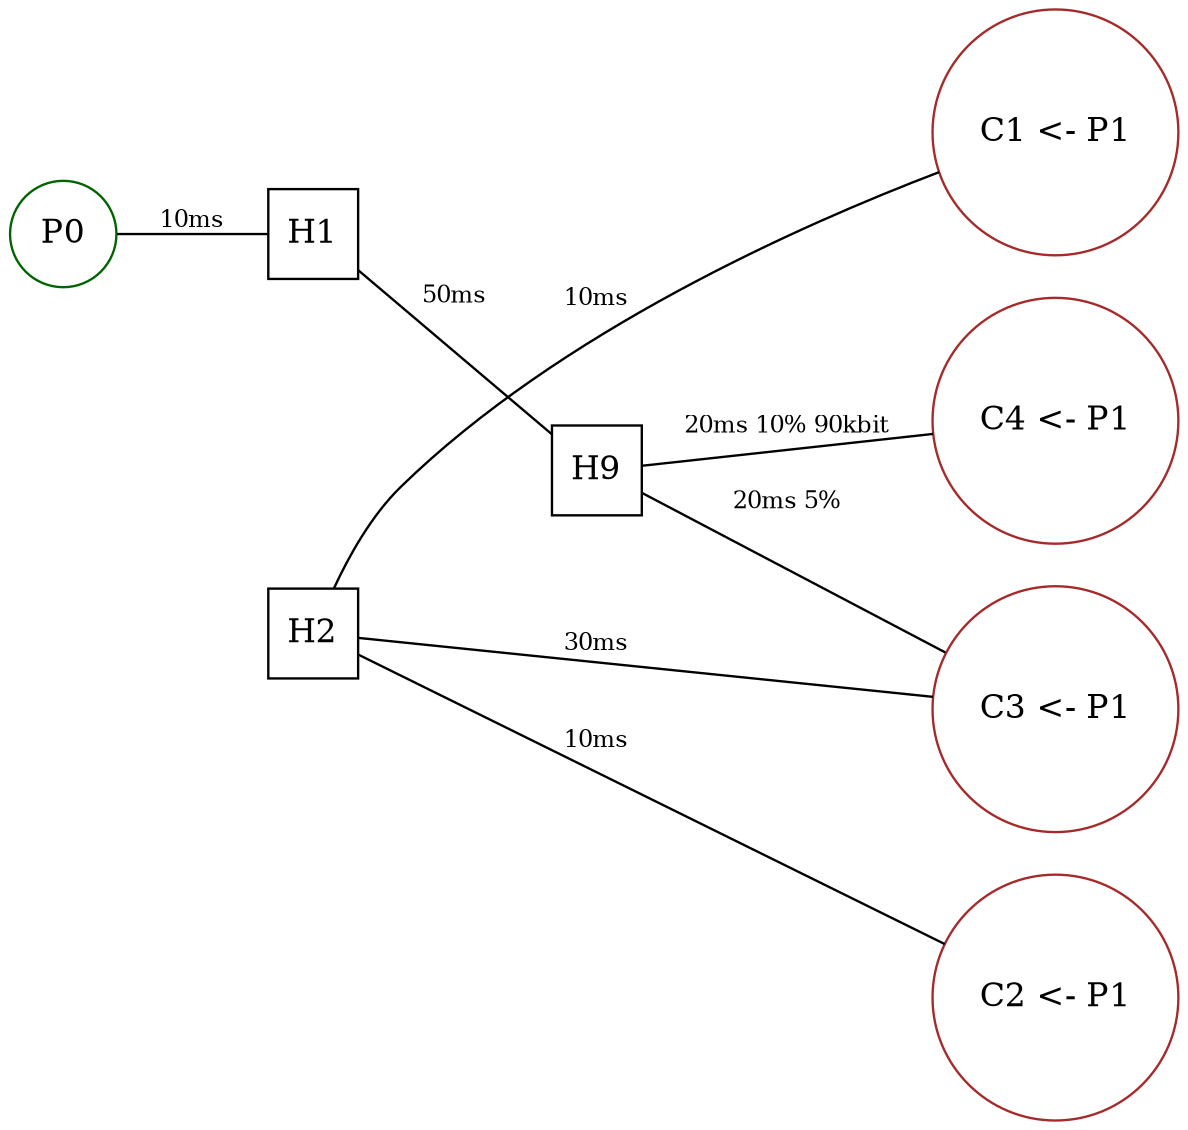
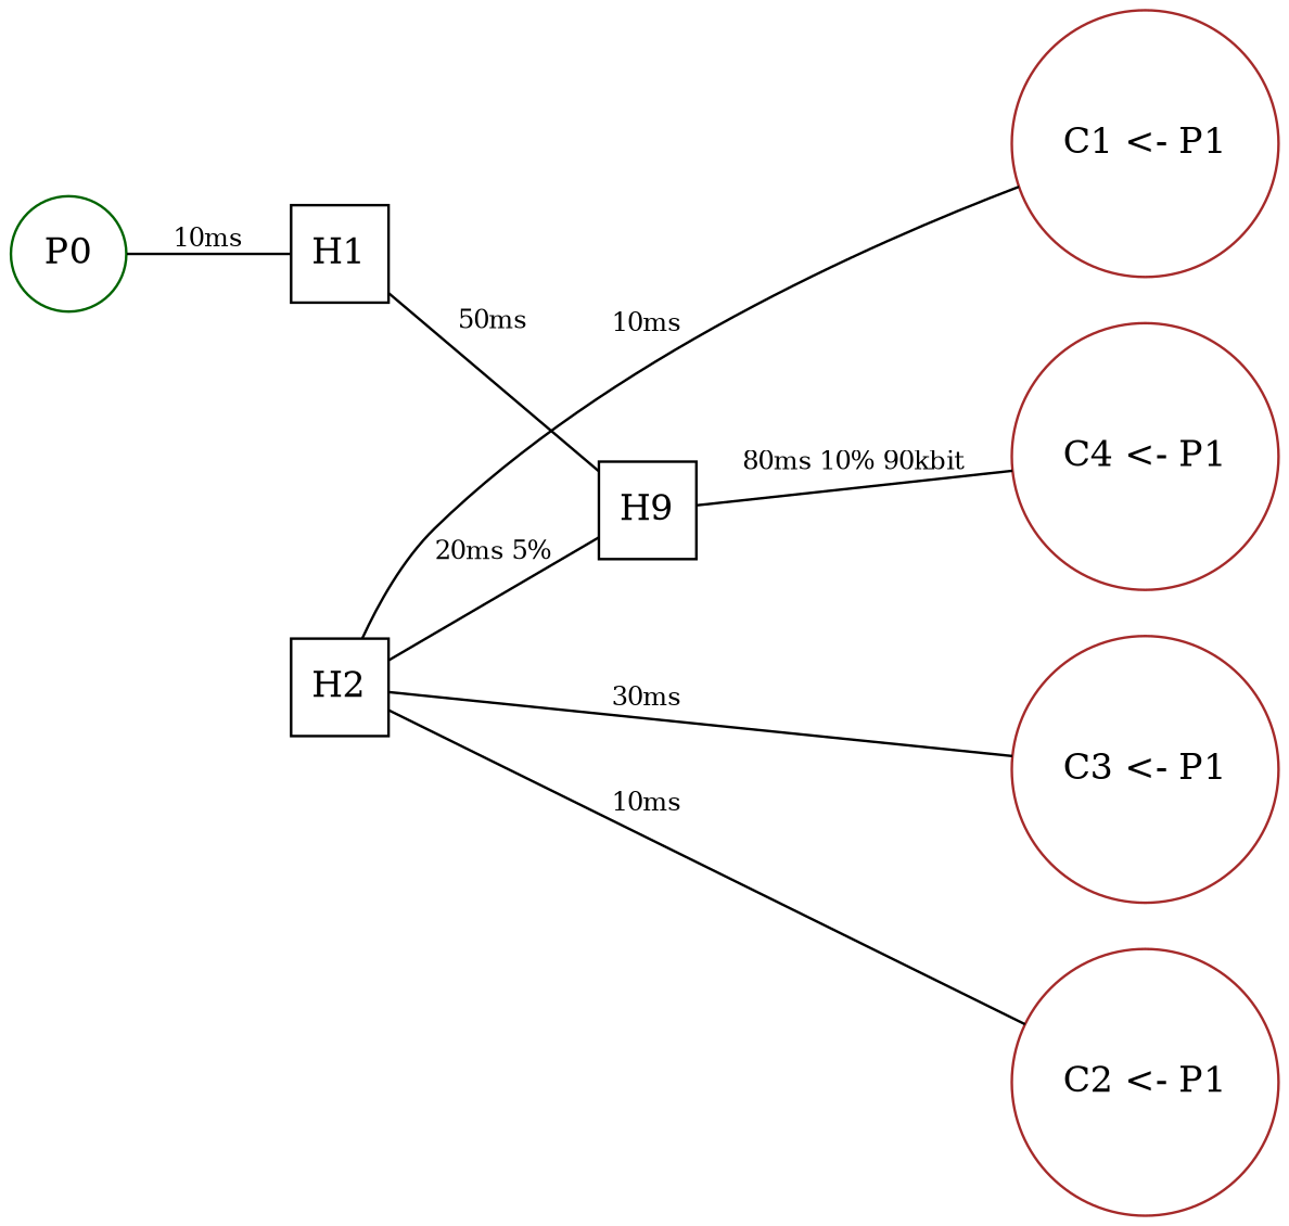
  digraph {
    rankdir=LR
    node [shape=circle color=brown]
    edge [arrowhead=none fontsize=10]
    H1 [rank=5 shape=square color=""]
    H2 [rank=5 shape=square color=""]
    n3 [label=H9 rank=5 shape=square color=""]
    n4 [color=darkgreen label=P0]
    n5 [label="C1 <- P1"]
    n6 [label="C2 <- P1"]
    n7 [label="C3 <- P1"]
    n8 [label="C4 <- P1"]
    subgraph sub_1 {
      H1
      H2
      n3
    }
    subgraph sub_2 {
      rank=source
      n4
    }
    subgraph sub_3 {
      rank=sink
      n5
      n6
      n7
      n8
    }
    H1 -> n3 [label="50ms"]
    n4 -> H1 [label="10ms"]
    n5 -> H2 [label="10ms"]
    n6 -> H2 [label="10ms"]
    n7 -> H2 [label="30ms"]
-   n7 -> n3 [label="20ms 5%"]
-   n8 -> n3 [label="20ms 10% 90kbit"]
+   H2 -> n3 [label="20ms 5%"]
+   n8 -> n3 [label="80ms 10% 90kbit"]
  }
